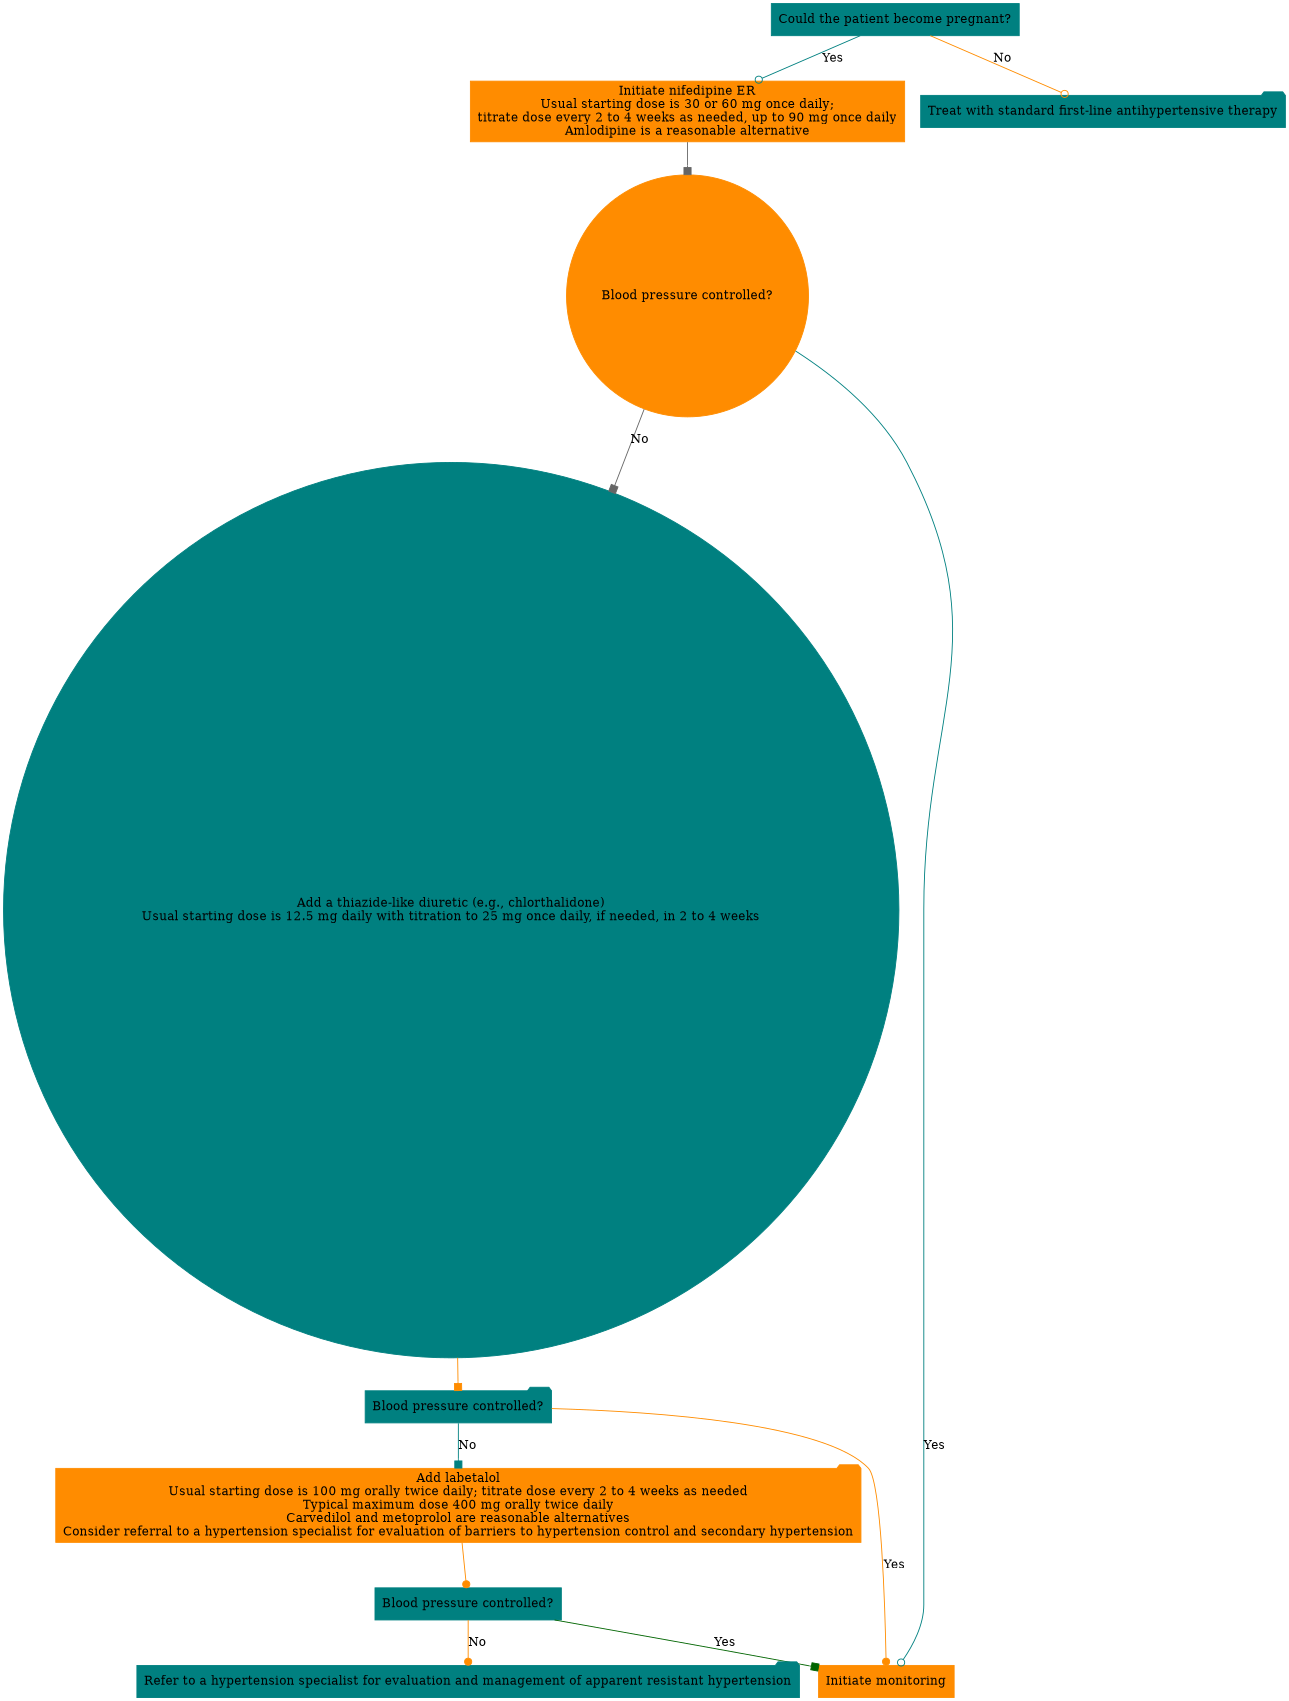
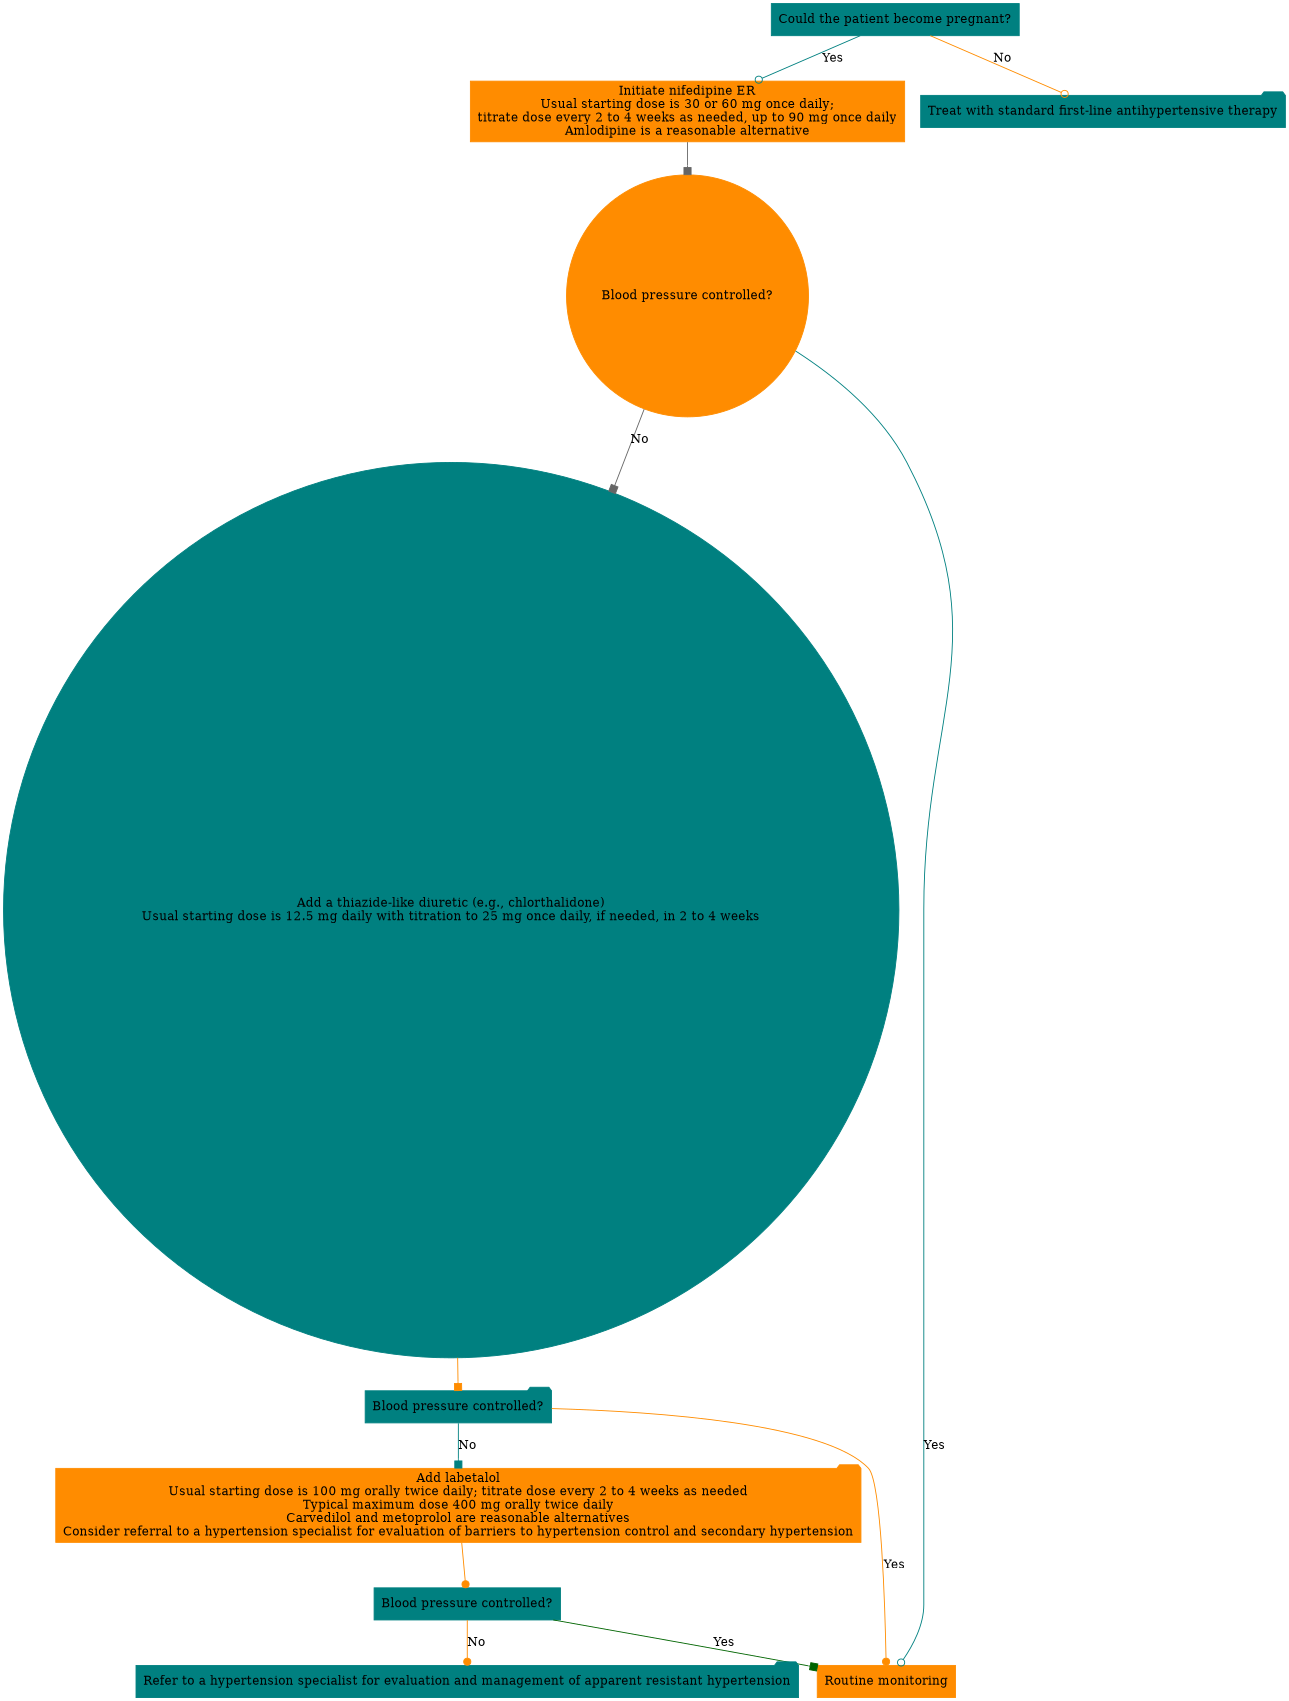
  digraph {
    node [color=teal shape=box style=filled]
    edge [color=darkorange arrowhead=box]
    n1 [label="Could the patient become pregnant?"]
    n2 [color=darkorange label="Initiate nifedipine ER\nUsual starting dose is 30 or 60 mg once daily;\ntitrate dose every 2 to 4 weeks as needed, up to 90 mg once daily\nAmlodipine is a reasonable alternative"]
    n3 [label="Treat with standard first-line antihypertensive therapy" shape=folder]
    n4 [color=darkorange label="Blood pressure controlled?" shape=circle]
    n5 [label="Add a thiazide-like diuretic (e.g., chlorthalidone)\nUsual starting dose is 12.5 mg daily with titration to 25 mg once daily, if needed, in 2 to 4 weeks" shape=circle]
-   n6 [color=darkorange label="Initiate monitoring"]
+   n6 [color=darkorange label="Routine monitoring"]
    n7 [label="Blood pressure controlled?" shape=folder]
    n8 [color=darkorange label="Add labetalol\nUsual starting dose is 100 mg orally twice daily; titrate dose every 2 to 4 weeks as needed\nTypical maximum dose 400 mg orally twice daily\nCarvedilol and metoprolol are reasonable alternatives\nConsider referral to a hypertension specialist for evaluation of barriers to hypertension control and secondary hypertension" shape=folder]
    n9 [label="Blood pressure controlled?"]
    n10 [label="Refer to a hypertension specialist for evaluation and management of apparent resistant hypertension" shape=folder]
    n1 -> n2 [color=teal label=Yes arrowhead=odot]
    n1 -> n3 [label=No arrowhead=odot]
    n2 -> n4 [color=gray40]
    n4 -> n5 [color=gray40 label=No]
    n4 -> n6 [color=teal label=Yes arrowhead=odot]
    n5 -> n7
    n7 -> n6 [label=Yes arrowhead=dot]
    n7 -> n8 [color=teal label=No]
    n8 -> n9 [arrowhead=dot]
    n9 -> n6 [color=darkgreen label=Yes]
    n9 -> n10 [label=No arrowhead=dot]
  }
